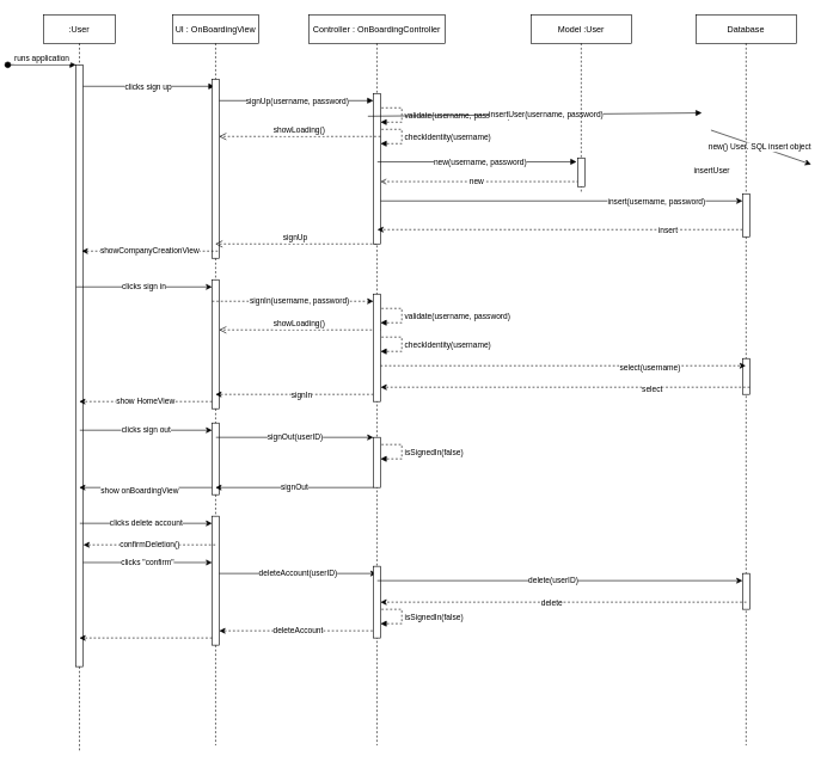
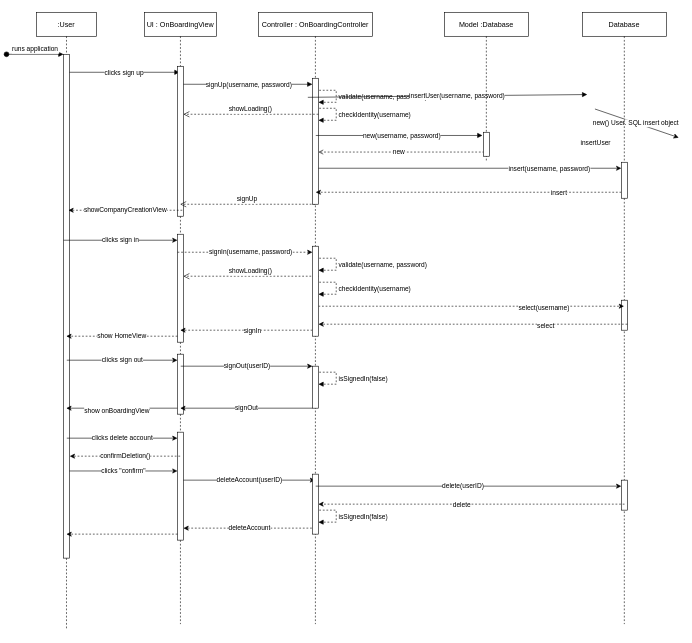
  <mxCell id="0" />
  <mxCell id="1" parent="0" />
  <mxCell id="2" value=":User" style="shape=umlLifeline;perimeter=lifelinePerimeter;container=1;collapsible=0;recursiveResize=0;rounded=0;shadow=0;strokeWidth=1;" parent="1" vertex="1"><mxGeometry x="20" y="20" width="100" height="1030" as="geometry" /></mxCell>
  <mxCell id="3" value="" style="points=[];perimeter=orthogonalPerimeter;rounded=0;shadow=0;strokeWidth=1;" parent="2" vertex="1"><mxGeometry x="45" y="70" width="10" height="840" as="geometry" /></mxCell>
  <mxCell id="4" value="runs application" style="verticalAlign=bottom;startArrow=oval;endArrow=block;startSize=8;shadow=0;strokeWidth=1;" parent="2" target="3" edge="1"><mxGeometry relative="1" as="geometry"><mxPoint x="-50" y="70" as="sourcePoint" /></mxGeometry></mxCell>
  <mxCell id="5" value="" style="verticalAlign=bottom;endArrow=block;shadow=0;strokeWidth=1;exitX=1.097;exitY=0.172;exitDx=0;exitDy=0;exitPerimeter=0;" parent="2" edge="1"><mxGeometry relative="1" as="geometry"><mxPoint x="55.0" y="100.0" as="sourcePoint" /><mxPoint x="238.53" y="100.0" as="targetPoint" /></mxGeometry></mxCell>
  <mxCell id="6" value="clicks sign up" style="edgeLabel;html=1;align=center;verticalAlign=middle;resizable=0;points=[];" vertex="1" connectable="0" parent="5"><mxGeometry x="0.121" relative="1" as="geometry"><mxPoint x="-13" as="offset" /></mxGeometry></mxCell>
  <mxCell id="7" value="UI : OnBoardingView" style="shape=umlLifeline;perimeter=lifelinePerimeter;container=1;collapsible=0;recursiveResize=0;rounded=0;shadow=0;strokeWidth=1;" parent="1" vertex="1"><mxGeometry x="200" y="20" width="120" height="1020" as="geometry" /></mxCell>
  <mxCell id="8" value="" style="points=[];perimeter=orthogonalPerimeter;rounded=0;shadow=0;strokeWidth=1;" parent="7" vertex="1"><mxGeometry x="55" y="90" width="10" height="250" as="geometry" /></mxCell>
  <mxCell id="9" value="" style="verticalAlign=bottom;endArrow=block;shadow=0;strokeWidth=1;" edge="1" parent="7"><mxGeometry relative="1" as="geometry"><mxPoint x="65" y="120" as="sourcePoint" /><mxPoint x="280" y="120" as="targetPoint" /></mxGeometry></mxCell>
  <mxCell id="10" value="signUp(username, password)" style="edgeLabel;html=1;align=center;verticalAlign=middle;resizable=0;points=[];" vertex="1" connectable="0" parent="9"><mxGeometry x="0.121" relative="1" as="geometry"><mxPoint x="-13" as="offset" /></mxGeometry></mxCell>
  <mxCell id="11" value="showCompanyCreationView" style="edgeStyle=none;rounded=0;orthogonalLoop=1;jettySize=auto;html=1;dashed=1;startArrow=none;startFill=0;endArrow=classic;endFill=1;" edge="1" parent="7"><mxGeometry relative="1" as="geometry"><mxPoint x="63" y="330" as="sourcePoint" /><mxPoint x="-126.833" y="330" as="targetPoint" /></mxGeometry></mxCell>
  <mxCell id="12" value="" style="points=[];perimeter=orthogonalPerimeter;rounded=0;shadow=0;strokeWidth=1;" vertex="1" parent="7"><mxGeometry x="55" y="370" width="10" height="180" as="geometry" /></mxCell>
  <mxCell id="13" value="clicks sign in" style="edgeStyle=none;rounded=0;orthogonalLoop=1;jettySize=auto;html=1;startArrow=none;startFill=0;endArrow=classic;endFill=1;" edge="1" parent="7"><mxGeometry relative="1" as="geometry"><mxPoint x="-134.833" y="380" as="sourcePoint" /><mxPoint x="55" y="380" as="targetPoint" /></mxGeometry></mxCell>
  <mxCell id="14" value="show HomeView" style="edgeStyle=none;rounded=0;orthogonalLoop=1;jettySize=auto;html=1;dashed=1;startArrow=none;startFill=0;endArrow=classic;endFill=1;" edge="1" parent="7"><mxGeometry relative="1" as="geometry"><mxPoint x="55" y="540" as="sourcePoint" /><mxPoint x="-130.333" y="540" as="targetPoint" /></mxGeometry></mxCell>
  <mxCell id="15" value="" style="points=[];perimeter=orthogonalPerimeter;rounded=0;shadow=0;strokeWidth=1;" vertex="1" parent="7"><mxGeometry x="55" y="570" width="10" height="100" as="geometry" /></mxCell>
  <mxCell id="16" value="clicks sign out" style="edgeStyle=none;rounded=0;orthogonalLoop=1;jettySize=auto;html=1;startArrow=none;startFill=0;endArrow=classic;endFill=1;" edge="1" parent="7"><mxGeometry relative="1" as="geometry"><mxPoint x="-129.5" y="580" as="sourcePoint" /><mxPoint x="55" y="580" as="targetPoint" /></mxGeometry></mxCell>
  <mxCell id="17" value="" style="points=[];perimeter=orthogonalPerimeter;rounded=0;shadow=0;strokeWidth=1;" vertex="1" parent="7"><mxGeometry x="55" y="700" width="10" height="180" as="geometry" /></mxCell>
  <mxCell id="18" value="clicks delete account" style="edgeStyle=none;rounded=0;orthogonalLoop=1;jettySize=auto;html=1;startArrow=none;startFill=0;endArrow=classic;endFill=1;" edge="1" parent="7"><mxGeometry relative="1" as="geometry"><mxPoint x="-129.5" y="710" as="sourcePoint" /><mxPoint x="55" y="710" as="targetPoint" /></mxGeometry></mxCell>
  <mxCell id="19" value="clicks &quot;confirm&quot;" style="edgeStyle=none;rounded=0;orthogonalLoop=1;jettySize=auto;html=1;startArrow=none;startFill=0;endArrow=classic;endFill=1;" edge="1" parent="7"><mxGeometry relative="1" as="geometry"><mxPoint x="-125" y="764.71" as="sourcePoint" /><mxPoint x="55" y="764.71" as="targetPoint" /></mxGeometry></mxCell>
  <mxCell id="20" value="deleteAccount(userID)" style="edgeStyle=none;rounded=0;orthogonalLoop=1;jettySize=auto;html=1;startArrow=none;startFill=0;endArrow=classic;endFill=1;" edge="1" parent="7"><mxGeometry relative="1" as="geometry"><mxPoint x="65" y="780" as="sourcePoint" /><mxPoint x="284.5" y="780" as="targetPoint" /></mxGeometry></mxCell>
  <mxCell id="21" value="deleteAccount" style="edgeStyle=none;rounded=0;orthogonalLoop=1;jettySize=auto;html=1;dashed=1;startArrow=none;startFill=0;endArrow=classic;endFill=1;" edge="1" parent="7"><mxGeometry relative="1" as="geometry"><mxPoint x="285.07" y="860" as="sourcePoint" /><mxPoint x="64.999" y="860" as="targetPoint" /></mxGeometry></mxCell>
  <mxCell id="22" style="edgeStyle=none;rounded=0;orthogonalLoop=1;jettySize=auto;html=1;dashed=1;startArrow=none;startFill=0;endArrow=classic;endFill=1;" edge="1" parent="7"><mxGeometry relative="1" as="geometry"><mxPoint x="55" y="870" as="sourcePoint" /><mxPoint x="-130.071" y="870" as="targetPoint" /></mxGeometry></mxCell>
  <mxCell id="23" value="signUp" style="verticalAlign=bottom;endArrow=open;dashed=1;endSize=8;shadow=0;strokeWidth=1;" parent="1" target="7" edge="1"><mxGeometry relative="1" as="geometry"><mxPoint x="75" y="340" as="targetPoint" /><mxPoint x="484.5" y="340" as="sourcePoint" /></mxGeometry></mxCell>
  <mxCell id="24" style="edgeStyle=none;rounded=0;orthogonalLoop=1;jettySize=auto;html=1;startArrow=none;startFill=0;endArrow=classic;endFill=1;" edge="1" parent="1"><mxGeometry relative="1" as="geometry"><mxPoint x="484.929" y="280" as="sourcePoint" /><mxPoint x="995" y="280" as="targetPoint" /></mxGeometry></mxCell>
  <mxCell id="25" value="insert(username, password)" style="edgeLabel;html=1;align=center;verticalAlign=middle;resizable=0;points=[];" vertex="1" connectable="0" parent="24"><mxGeometry x="0.531" relative="1" as="geometry"><mxPoint as="offset" /></mxGeometry></mxCell>
  <mxCell id="26" value="Controller : OnBoardingController" style="shape=umlLifeline;perimeter=lifelinePerimeter;container=1;collapsible=0;recursiveResize=0;rounded=0;shadow=0;strokeWidth=1;" vertex="1" parent="1"><mxGeometry x="390" y="20" width="190" height="1020" as="geometry" /></mxCell>
  <mxCell id="27" value="" style="points=[];perimeter=orthogonalPerimeter;rounded=0;shadow=0;strokeWidth=1;" vertex="1" parent="26"><mxGeometry x="90" y="110" width="10" height="210" as="geometry" /></mxCell>
  <mxCell id="28" value="validate(username, password)" style="edgeStyle=orthogonalEdgeStyle;html=1;align=left;spacingLeft=2;endArrow=block;rounded=0;entryX=1.033;entryY=0.317;dashed=1;exitX=1.167;exitY=0.192;exitDx=0;exitDy=0;exitPerimeter=0;entryDx=0;entryDy=0;entryPerimeter=0;" edge="1" parent="26"><mxGeometry relative="1" as="geometry"><mxPoint x="101.34" y="130.02" as="sourcePoint" /><Array as="points"><mxPoint x="129.67" y="130.3" /><mxPoint x="129.67" y="150.3" /></Array><mxPoint x="100" y="150.02" as="targetPoint" /></mxGeometry></mxCell>
  <mxCell id="29" value="checkIdentity(username)" style="edgeStyle=orthogonalEdgeStyle;html=1;align=left;spacingLeft=2;endArrow=block;rounded=0;entryX=1.033;entryY=0.317;dashed=1;exitX=1.167;exitY=0.192;exitDx=0;exitDy=0;exitPerimeter=0;entryDx=0;entryDy=0;entryPerimeter=0;" edge="1" parent="26"><mxGeometry relative="1" as="geometry"><mxPoint x="101.34" y="160.02" as="sourcePoint" /><Array as="points"><mxPoint x="129.67" y="160.3" /><mxPoint x="129.67" y="180.3" /></Array><mxPoint x="100.0" y="180.02" as="targetPoint" /></mxGeometry></mxCell>
  <mxCell id="30" value="showLoading()" style="verticalAlign=bottom;endArrow=open;dashed=1;endSize=8;shadow=0;strokeWidth=1;entryX=0.979;entryY=0.904;entryDx=0;entryDy=0;entryPerimeter=0;" edge="1" parent="26"><mxGeometry relative="1" as="geometry"><mxPoint x="-125.21" y="170.0" as="targetPoint" /><mxPoint x="100" y="170.0" as="sourcePoint" /></mxGeometry></mxCell>
  <mxCell id="31" style="edgeStyle=none;rounded=0;orthogonalLoop=1;jettySize=auto;html=1;dashed=1;startArrow=none;startFill=0;endArrow=classic;endFill=1;" edge="1" parent="26"><mxGeometry relative="1" as="geometry"><mxPoint x="-134.833" y="400" as="sourcePoint" /><mxPoint x="90" y="400" as="targetPoint" /></mxGeometry></mxCell>
  <mxCell id="32" value="signIn(username, password)" style="edgeLabel;html=1;align=center;verticalAlign=middle;resizable=0;points=[];" vertex="1" connectable="0" parent="31"><mxGeometry x="0.076" y="1" relative="1" as="geometry"><mxPoint as="offset" /></mxGeometry></mxCell>
  <mxCell id="33" value="validate(username, password)" style="edgeStyle=orthogonalEdgeStyle;html=1;align=left;spacingLeft=2;endArrow=block;rounded=0;entryX=1.033;entryY=0.317;dashed=1;exitX=1.167;exitY=0.192;exitDx=0;exitDy=0;exitPerimeter=0;entryDx=0;entryDy=0;entryPerimeter=0;" edge="1" parent="26"><mxGeometry relative="1" as="geometry"><mxPoint x="101.34" y="410.02" as="sourcePoint" /><Array as="points"><mxPoint x="129.67" y="410.3" /><mxPoint x="129.67" y="430.3" /></Array><mxPoint x="100" y="430.02" as="targetPoint" /></mxGeometry></mxCell>
  <mxCell id="34" value="isSignedIn(false)" style="edgeStyle=orthogonalEdgeStyle;html=1;align=left;spacingLeft=2;endArrow=block;rounded=0;entryX=1.033;entryY=0.317;dashed=1;exitX=1.167;exitY=0.192;exitDx=0;exitDy=0;exitPerimeter=0;entryDx=0;entryDy=0;entryPerimeter=0;" edge="1" parent="26"><mxGeometry relative="1" as="geometry"><mxPoint x="101.34" y="600.02" as="sourcePoint" /><Array as="points"><mxPoint x="129.67" y="600.3" /><mxPoint x="129.67" y="620.3" /></Array><mxPoint x="100.0" y="620.02" as="targetPoint" /></mxGeometry></mxCell>
  <mxCell id="35" value="showLoading()" style="verticalAlign=bottom;endArrow=open;dashed=1;endSize=8;shadow=0;strokeWidth=1;entryX=0.979;entryY=0.904;entryDx=0;entryDy=0;entryPerimeter=0;" edge="1" parent="26"><mxGeometry relative="1" as="geometry"><mxPoint x="-125.21" y="440" as="targetPoint" /><mxPoint x="100" y="440" as="sourcePoint" /></mxGeometry></mxCell>
  <mxCell id="36" style="edgeStyle=none;rounded=0;orthogonalLoop=1;jettySize=auto;html=1;dashed=1;startArrow=none;startFill=0;endArrow=classic;endFill=1;" edge="1" parent="26"><mxGeometry relative="1" as="geometry"><mxPoint x="90" y="530" as="sourcePoint" /><mxPoint x="-130.333" y="530" as="targetPoint" /></mxGeometry></mxCell>
  <mxCell id="37" value="signIn" style="edgeLabel;html=1;align=center;verticalAlign=middle;resizable=0;points=[];" vertex="1" connectable="0" parent="36"><mxGeometry x="-0.08" relative="1" as="geometry"><mxPoint as="offset" /></mxGeometry></mxCell>
  <mxCell id="38" value="" style="points=[];perimeter=orthogonalPerimeter;rounded=0;shadow=0;strokeWidth=1;" vertex="1" parent="26"><mxGeometry x="90" y="590" width="10" height="70" as="geometry" /></mxCell>
  <mxCell id="39" value="signOut(userID)" style="edgeStyle=none;rounded=0;orthogonalLoop=1;jettySize=auto;html=1;startArrow=none;startFill=0;endArrow=classic;endFill=1;" edge="1" parent="26"><mxGeometry relative="1" as="geometry"><mxPoint x="-129.5" y="590" as="sourcePoint" /><mxPoint x="90" y="590" as="targetPoint" /></mxGeometry></mxCell>
  <mxCell id="40" value="signOut" style="edgeStyle=none;rounded=0;orthogonalLoop=1;jettySize=auto;html=1;startArrow=none;startFill=0;endArrow=classic;endFill=1;" edge="1" parent="26"><mxGeometry relative="1" as="geometry"><mxPoint x="90" y="660" as="sourcePoint" /><mxPoint x="-130.333" y="660" as="targetPoint" /></mxGeometry></mxCell>
  <mxCell id="41" value="" style="points=[];perimeter=orthogonalPerimeter;rounded=0;shadow=0;strokeWidth=1;" vertex="1" parent="26"><mxGeometry x="90" y="770" width="10" height="100" as="geometry" /></mxCell>
  <mxCell id="42" value="checkIdentity(username)" style="edgeStyle=orthogonalEdgeStyle;html=1;align=left;spacingLeft=2;endArrow=block;rounded=0;entryX=1.033;entryY=0.317;dashed=1;exitX=1.167;exitY=0.192;exitDx=0;exitDy=0;exitPerimeter=0;entryDx=0;entryDy=0;entryPerimeter=0;" edge="1" parent="26"><mxGeometry relative="1" as="geometry"><mxPoint x="101.34" y="450" as="sourcePoint" /><Array as="points"><mxPoint x="129.67" y="450.28" /><mxPoint x="129.67" y="470.28" /></Array><mxPoint x="100" y="470" as="targetPoint" /></mxGeometry></mxCell>
  <mxCell id="43" value="isSignedIn(false)" style="edgeStyle=orthogonalEdgeStyle;html=1;align=left;spacingLeft=2;endArrow=block;rounded=0;entryX=1.033;entryY=0.317;dashed=1;exitX=1.167;exitY=0.192;exitDx=0;exitDy=0;exitPerimeter=0;entryDx=0;entryDy=0;entryPerimeter=0;" edge="1" parent="26"><mxGeometry relative="1" as="geometry"><mxPoint x="101.34" y="830.02" as="sourcePoint" /><Array as="points"><mxPoint x="129.67" y="830.3" /><mxPoint x="129.67" y="850.3" /></Array><mxPoint x="100" y="850.02" as="targetPoint" /></mxGeometry></mxCell>
  <mxCell id="44" value="" style="verticalAlign=bottom;endArrow=block;shadow=0;strokeWidth=1;exitX=1.167;exitY=0.596;exitDx=0;exitDy=0;exitPerimeter=0;" edge="1" parent="1"><mxGeometry relative="1" as="geometry"><mxPoint x="485.67" y="225.36" as="sourcePoint" /><mxPoint x="763.5" y="225.36" as="targetPoint" /></mxGeometry></mxCell>
  <mxCell id="45" value="new(username, password)" style="edgeLabel;html=1;align=center;verticalAlign=middle;resizable=0;points=[];" vertex="1" connectable="0" parent="44"><mxGeometry x="0.121" relative="1" as="geometry"><mxPoint x="-13" as="offset" /></mxGeometry></mxCell>
  <mxCell id="46" value="" style="verticalAlign=bottom;endArrow=block;shadow=0;strokeWidth=1;entryX=-0.176;entryY=0.071;entryDx=0;entryDy=0;entryPerimeter=0;exitX=1.41;exitY=0.138;exitDx=0;exitDy=0;exitPerimeter=0;" edge="1" parent="1"><mxGeometry relative="1" as="geometry"><mxPoint x="472.38" y="161.76" as="sourcePoint" /><mxPoint x="938.24" y="157.1" as="targetPoint" /></mxGeometry></mxCell>
  <mxCell id="47" value="insertUser(username, password)" style="edgeLabel;html=1;align=center;verticalAlign=middle;resizable=0;points=[];" vertex="1" connectable="0" parent="46"><mxGeometry x="0.121" relative="1" as="geometry"><mxPoint x="-13" as="offset" /></mxGeometry></mxCell>
  <mxCell id="48" style="rounded=0;orthogonalLoop=1;jettySize=auto;html=1;entryX=-0.038;entryY=0.177;entryDx=0;entryDy=0;entryPerimeter=0;exitX=1.1;exitY=0.312;exitDx=0;exitDy=0;exitPerimeter=0;" edge="1" parent="1"><mxGeometry relative="1" as="geometry"><mxPoint x="951" y="181.2" as="sourcePoint" /><mxPoint x="1090.66" y="228.96" as="targetPoint" /></mxGeometry></mxCell>
  <mxCell id="49" value="new()&amp;nbsp;User. SQL insert object" style="edgeLabel;html=1;align=center;verticalAlign=middle;resizable=0;points=[];" vertex="1" connectable="0" parent="48"><mxGeometry x="-0.041" relative="1" as="geometry"><mxPoint as="offset" /></mxGeometry></mxCell>
  <mxCell id="50" style="rounded=0;orthogonalLoop=1;jettySize=auto;html=1;entryX=1.18;entryY=0.756;entryDx=0;entryDy=0;entryPerimeter=0;exitX=-0.016;exitY=0.943;exitDx=0;exitDy=0;exitPerimeter=0;dashed=1;endArrow=open;endFill=0;" edge="1" parent="1"><mxGeometry relative="1" as="geometry"><mxPoint x="951.8" y="225.6" as="targetPoint" /></mxGeometry></mxCell>
  <mxCell id="51" style="rounded=0;orthogonalLoop=1;jettySize=auto;html=1;entryX=1;entryY=0.826;entryDx=0;entryDy=0;entryPerimeter=0;exitX=-0.086;exitY=0.874;exitDx=0;exitDy=0;exitPerimeter=0;dashed=1;startArrow=none;startFill=0;endArrow=open;endFill=0;" edge="1" parent="1"><mxGeometry relative="1" as="geometry"><mxPoint x="939.14" y="237.4" as="sourcePoint" /><mxPoint x="961.8" y="235.6" as="targetPoint" /></mxGeometry></mxCell>
  <mxCell id="52" value="insertUser" style="edgeLabel;html=1;align=center;verticalAlign=middle;resizable=0;points=[];" vertex="1" connectable="0" parent="51"><mxGeometry x="0.058" y="-1" relative="1" as="geometry"><mxPoint as="offset" /></mxGeometry></mxCell>
  <mxCell id="53" style="rounded=0;orthogonalLoop=1;jettySize=auto;html=1;dashed=1;startArrow=none;startFill=0;endArrow=open;endFill=0;" edge="1" parent="1"><mxGeometry relative="1" as="geometry"><mxPoint x="772.5" y="253" as="sourcePoint" /><mxPoint x="490" y="253" as="targetPoint" /></mxGeometry></mxCell>
  <mxCell id="54" value="new" style="edgeLabel;html=1;align=center;verticalAlign=middle;resizable=0;points=[];" vertex="1" connectable="0" parent="53"><mxGeometry x="0.058" y="-1" relative="1" as="geometry"><mxPoint as="offset" /></mxGeometry></mxCell>
- <mxCell id="55" value="Model :User" style="shape=umlLifeline;perimeter=lifelinePerimeter;container=1;collapsible=0;recursiveResize=0;rounded=0;shadow=0;strokeWidth=1;" vertex="1" parent="1"><mxGeometry x="700" y="20" width="140" height="250" as="geometry" /></mxCell>
+ <mxCell id="55" value="Model :Database" style="shape=umlLifeline;perimeter=lifelinePerimeter;container=1;collapsible=0;recursiveResize=0;rounded=0;shadow=0;strokeWidth=1;" vertex="1" parent="1"><mxGeometry x="700" y="20" width="140" height="250" as="geometry" /></mxCell>
  <mxCell id="56" value="" style="points=[];perimeter=orthogonalPerimeter;rounded=0;shadow=0;strokeWidth=1;" vertex="1" parent="55"><mxGeometry x="65" y="200" width="10" height="40" as="geometry" /></mxCell>
  <mxCell id="57" style="edgeStyle=none;rounded=0;orthogonalLoop=1;jettySize=auto;html=1;startArrow=none;startFill=0;endArrow=classic;endFill=1;dashed=1;" edge="1" parent="55"><mxGeometry relative="1" as="geometry"><mxPoint x="295" y="300" as="sourcePoint" /><mxPoint x="-214.5" y="300" as="targetPoint" /></mxGeometry></mxCell>
  <mxCell id="58" value="insert" style="edgeLabel;html=1;align=center;verticalAlign=middle;resizable=0;points=[];" vertex="1" connectable="0" parent="57"><mxGeometry x="-0.36" y="-1" relative="1" as="geometry"><mxPoint x="58" y="1" as="offset" /></mxGeometry></mxCell>
  <mxCell id="59" value="Database" style="shape=umlLifeline;perimeter=lifelinePerimeter;container=1;collapsible=0;recursiveResize=0;rounded=0;shadow=0;strokeWidth=1;" vertex="1" parent="1"><mxGeometry x="930" y="20" width="140" height="1020" as="geometry" /></mxCell>
  <mxCell id="60" value="" style="points=[];perimeter=orthogonalPerimeter;rounded=0;shadow=0;strokeWidth=1;" vertex="1" parent="59"><mxGeometry x="65" y="250" width="10" height="60" as="geometry" /></mxCell>
  <mxCell id="61" value="" style="points=[];perimeter=orthogonalPerimeter;rounded=0;shadow=0;strokeWidth=1;" vertex="1" parent="59"><mxGeometry x="65" y="480" width="10" height="50" as="geometry" /></mxCell>
  <mxCell id="62" style="edgeStyle=none;rounded=0;orthogonalLoop=1;jettySize=auto;html=1;dashed=1;startArrow=none;startFill=0;endArrow=classic;endFill=1;" edge="1" parent="59"><mxGeometry relative="1" as="geometry"><mxPoint x="75" y="520" as="sourcePoint" /><mxPoint x="-439.833" y="520" as="targetPoint" /></mxGeometry></mxCell>
  <mxCell id="63" value="select" style="edgeLabel;html=1;align=center;verticalAlign=middle;resizable=0;points=[];" vertex="1" connectable="0" parent="62"><mxGeometry x="-0.469" y="2" relative="1" as="geometry"><mxPoint as="offset" /></mxGeometry></mxCell>
  <mxCell id="64" value="" style="points=[];perimeter=orthogonalPerimeter;rounded=0;shadow=0;strokeWidth=1;" vertex="1" parent="59"><mxGeometry x="65" y="780" width="10" height="50" as="geometry" /></mxCell>
  <mxCell id="65" style="edgeStyle=none;rounded=0;orthogonalLoop=1;jettySize=auto;html=1;dashed=1;startArrow=none;startFill=0;endArrow=classic;endFill=1;" edge="1" parent="1"><mxGeometry relative="1" as="geometry"><mxPoint x="490" y="510" as="sourcePoint" /><mxPoint x="999.5" y="510" as="targetPoint" /></mxGeometry></mxCell>
  <mxCell id="66" value="select(username)" style="edgeLabel;html=1;align=center;verticalAlign=middle;resizable=0;points=[];" vertex="1" connectable="0" parent="65"><mxGeometry x="0.473" y="-2" relative="1" as="geometry"><mxPoint as="offset" /></mxGeometry></mxCell>
  <mxCell id="67" value="" style="points=[];perimeter=orthogonalPerimeter;rounded=0;shadow=0;strokeWidth=1;" vertex="1" parent="1"><mxGeometry x="480" y="410" width="10" height="150" as="geometry" /></mxCell>
  <mxCell id="68" style="edgeStyle=none;rounded=0;orthogonalLoop=1;jettySize=auto;html=1;startArrow=none;startFill=0;endArrow=classic;endFill=1;dashed=1;" edge="1" parent="1"><mxGeometry relative="1" as="geometry"><mxPoint x="1000.33" y="840" as="sourcePoint" /><mxPoint x="489.997" y="840" as="targetPoint" /></mxGeometry></mxCell>
  <mxCell id="69" value="delete" style="edgeLabel;html=1;align=center;verticalAlign=middle;resizable=0;points=[];" vertex="1" connectable="0" parent="68"><mxGeometry x="0.065" y="1" relative="1" as="geometry"><mxPoint as="offset" /></mxGeometry></mxCell>
  <mxCell id="70" style="edgeStyle=none;rounded=0;orthogonalLoop=1;jettySize=auto;html=1;startArrow=none;startFill=0;endArrow=classic;endFill=1;" edge="1" parent="1"><mxGeometry relative="1" as="geometry"><mxPoint x="255" y="680" as="sourcePoint" /><mxPoint x="69.667" y="680" as="targetPoint" /></mxGeometry></mxCell>
  <mxCell id="71" value="show onBoardingView" style="edgeLabel;html=1;align=center;verticalAlign=middle;resizable=0;points=[];" vertex="1" connectable="0" parent="70"><mxGeometry x="0.102" y="3" relative="1" as="geometry"><mxPoint as="offset" /></mxGeometry></mxCell>
  <mxCell id="72" value="confirmDeletion()" style="edgeStyle=none;rounded=0;orthogonalLoop=1;jettySize=auto;html=1;startArrow=none;startFill=0;endArrow=classic;endFill=1;dashed=1;" edge="1" parent="1" source="7"><mxGeometry relative="1" as="geometry"><mxPoint x="490" y="760" as="sourcePoint" /><mxPoint x="75.429" y="760" as="targetPoint" /></mxGeometry></mxCell>
  <mxCell id="73" style="edgeStyle=none;rounded=0;orthogonalLoop=1;jettySize=auto;html=1;startArrow=none;startFill=0;endArrow=classic;endFill=1;" edge="1" parent="1"><mxGeometry relative="1" as="geometry"><mxPoint x="485.5" y="810" as="sourcePoint" /><mxPoint x="995" y="810" as="targetPoint" /></mxGeometry></mxCell>
  <mxCell id="74" value="delete(userID)" style="edgeLabel;html=1;align=center;verticalAlign=middle;resizable=0;points=[];" vertex="1" connectable="0" parent="73"><mxGeometry x="-0.04" y="2" relative="1" as="geometry"><mxPoint y="1" as="offset" /></mxGeometry></mxCell>
